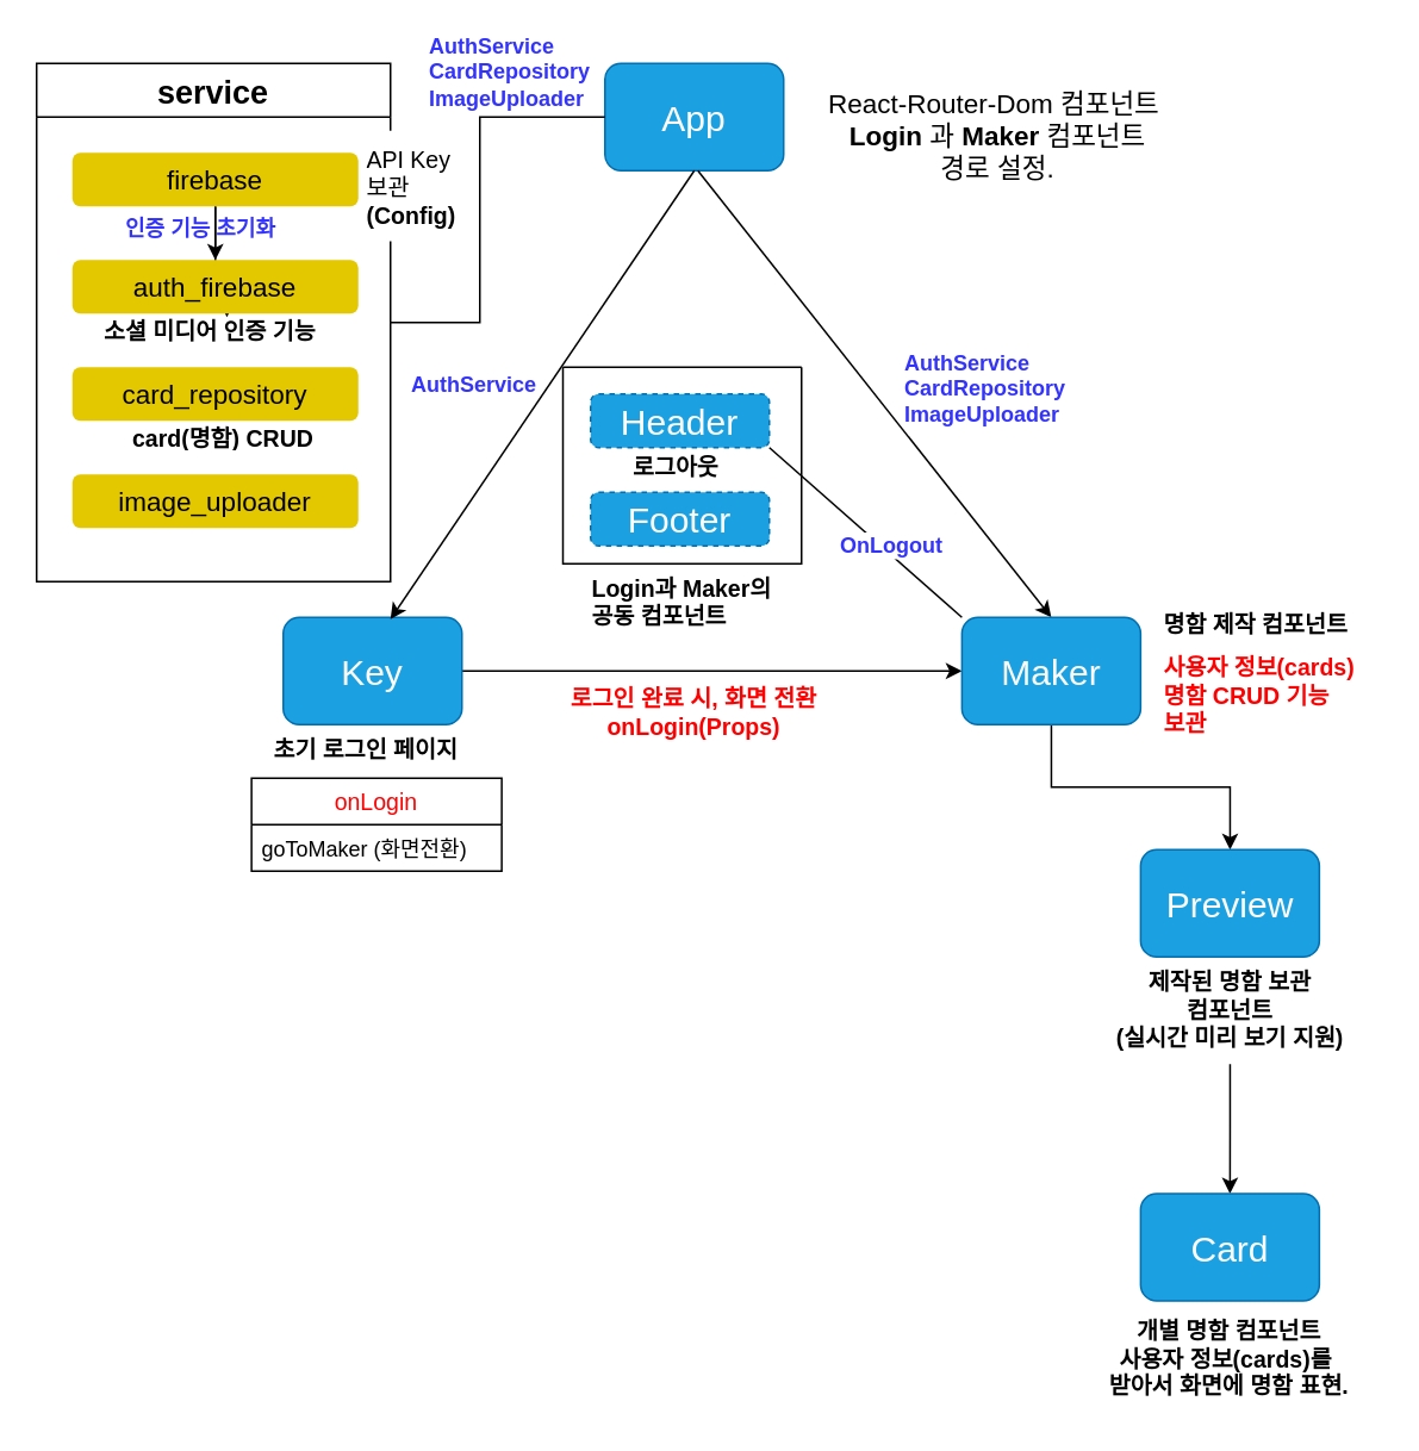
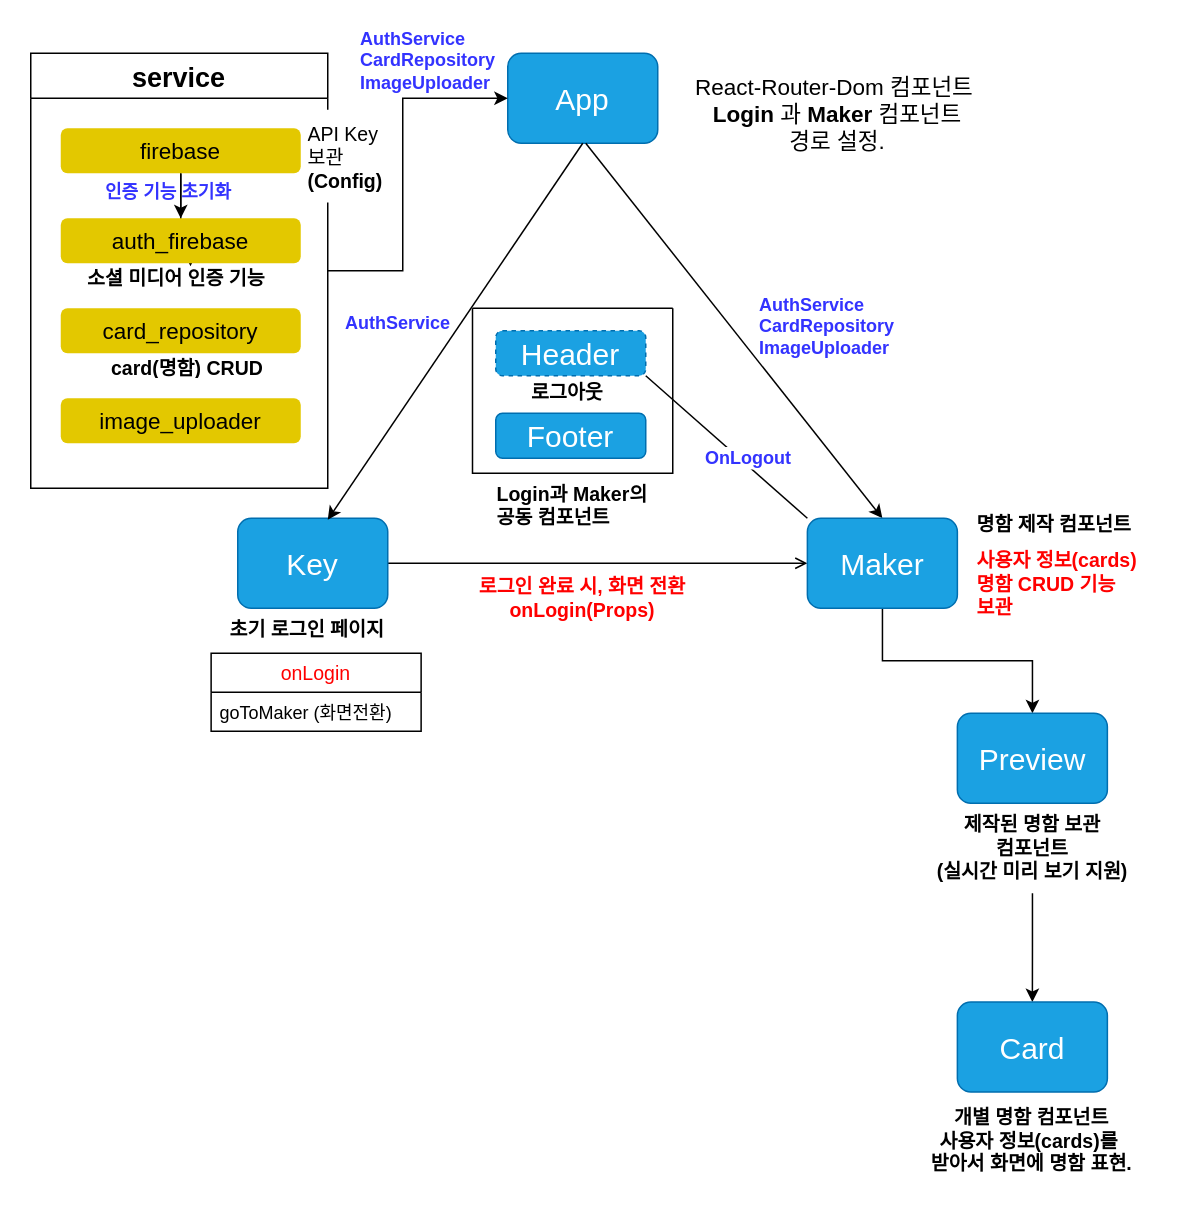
  <mxCell id="0" />
  <mxCell id="1" parent="0" />
  <mxCell id="2" value="&lt;font style=&quot;font-size: 20px&quot;&gt;App&lt;/font&gt;" style="rounded=1;whiteSpace=wrap;html=1;fillColor=#1ba1e2;strokeColor=#006EAF;fontColor=#ffffff;" parent="1" vertex="1"><mxGeometry x="338" y="35" width="100" height="60" as="geometry" /></mxCell>
  <mxCell id="3" value="&lt;font style=&quot;font-size: 15px&quot;&gt;&lt;font style=&quot;font-size: 15px&quot;&gt;&lt;br&gt;React&lt;/font&gt;-&lt;font style=&quot;font-size: 15px&quot;&gt;Router-Dom 컴포넌트&amp;nbsp;&lt;br&gt;&lt;b&gt;Login&lt;/b&gt; 과 &lt;b&gt;Maker&lt;/b&gt;&amp;nbsp;컴포넌트 &lt;br&gt;경로 설정.&lt;br&gt;&lt;br&gt;&lt;/font&gt;&lt;/font&gt;" style="text;html=1;strokeColor=none;fillColor=none;align=center;verticalAlign=middle;whiteSpace=wrap;rounded=0;labelBackgroundColor=#FFFFFF;labelBorderColor=none;spacing=0;fontColor=#000000;spacingLeft=0;" parent="1" vertex="1"><mxGeometry x="458" y="35" width="200" height="80" as="geometry" /></mxCell>
- <mxCell id="4" value="" style="edgeStyle=orthogonalEdgeStyle;rounded=0;orthogonalLoop=1;jettySize=auto;html=1;fontSize=13;fontColor=#3333FF;entryX=0;entryY=0.5;entryDx=0;entryDy=0;endArrow=none;" edge="1" parent="1" source="5" target="2"><mxGeometry relative="1" as="geometry"><mxPoint x="328" y="65" as="targetPoint" /><Array as="points"><mxPoint x="268" y="180" /><mxPoint x="268" y="65" /></Array></mxGeometry></mxCell>
+ <mxCell id="4" value="" style="edgeStyle=orthogonalEdgeStyle;rounded=0;orthogonalLoop=1;jettySize=auto;html=1;fontSize=13;fontColor=#3333FF;entryX=0;entryY=0.5;entryDx=0;entryDy=0;" edge="1" parent="1" source="5" target="2"><mxGeometry relative="1" as="geometry"><mxPoint x="328" y="65" as="targetPoint" /><Array as="points"><mxPoint x="268" y="180" /><mxPoint x="268" y="65" /></Array></mxGeometry></mxCell>
  <mxCell id="5" value="service" style="swimlane;fontSize=18;startSize=30;" vertex="1" parent="1"><mxGeometry x="20" y="35" width="198" height="290" as="geometry"><mxRectangle x="42" y="40" width="90" height="30" as="alternateBounds" /></mxGeometry></mxCell>
  <mxCell id="6" value="" style="edgeStyle=orthogonalEdgeStyle;rounded=0;orthogonalLoop=1;jettySize=auto;html=1;fontSize=18;fontColor=#FFFFFF;entryX=0.5;entryY=0;entryDx=0;entryDy=0;" edge="1" parent="5" source="8" target="9"><mxGeometry relative="1" as="geometry"><mxPoint x="100" y="100" as="targetPoint" /></mxGeometry></mxCell>
  <mxCell id="7" value="" style="edgeStyle=orthogonalEdgeStyle;rounded=0;orthogonalLoop=1;jettySize=auto;html=1;fontSize=13;fontColor=#3333FF;" edge="1" parent="5" source="8" target="13"><mxGeometry relative="1" as="geometry" /></mxCell>
  <mxCell id="8" value="&lt;span style=&quot;font-size: 15px&quot;&gt;firebase&lt;/span&gt;" style="rounded=1;whiteSpace=wrap;html=1;fillColor=#e3c800;strokeColor=none;fontColor=#000000;" vertex="1" parent="5"><mxGeometry x="20" y="50" width="160" height="30" as="geometry" /></mxCell>
  <mxCell id="9" value="&lt;span style=&quot;font-size: 15px&quot;&gt;auth_firebase&lt;/span&gt;" style="rounded=1;whiteSpace=wrap;html=1;fillColor=#e3c800;strokeColor=none;fontColor=#000000;" vertex="1" parent="5"><mxGeometry x="20" y="110" width="160" height="30" as="geometry" /></mxCell>
  <mxCell id="10" value="&lt;span style=&quot;font-size: 15px&quot;&gt;card_repository&lt;/span&gt;" style="rounded=1;whiteSpace=wrap;html=1;fillColor=#e3c800;strokeColor=none;fontColor=#000000;" vertex="1" parent="5"><mxGeometry x="20" y="170" width="160" height="30" as="geometry" /></mxCell>
  <mxCell id="11" value="&lt;span style=&quot;font-size: 15px&quot;&gt;image_uploader&lt;/span&gt;" style="rounded=1;whiteSpace=wrap;html=1;fillColor=#e3c800;strokeColor=none;fontColor=#000000;" vertex="1" parent="5"><mxGeometry x="20" y="230" width="160" height="30" as="geometry" /></mxCell>
  <mxCell id="12" value="&lt;font style=&quot;font-size: 12px;&quot;&gt;인증 기능 초기화&lt;/font&gt;" style="text;html=1;strokeColor=none;fillColor=none;align=center;verticalAlign=middle;whiteSpace=wrap;rounded=0;labelBackgroundColor=none;fontSize=12;fontColor=#3333FF;fontStyle=1" vertex="1" parent="5"><mxGeometry x="42" y="83" width="100" height="20" as="geometry" /></mxCell>
  <mxCell id="13" value="&lt;h1 style=&quot;font-size: 13px&quot;&gt;&lt;font color=&quot;#000000&quot; style=&quot;font-size: 13px&quot;&gt;&lt;span style=&quot;font-size: 13px;&quot;&gt;소셜 미디어 인증 기능&amp;nbsp;&lt;/span&gt;&lt;/font&gt;&lt;/h1&gt;" style="text;html=1;strokeColor=none;fillColor=none;spacing=5;spacingTop=-18;whiteSpace=wrap;overflow=hidden;rounded=0;fontSize=13;fontColor=#FFFFFF;labelBackgroundColor=none;fontStyle=1" vertex="1" parent="5"><mxGeometry x="33" y="142" width="147" height="15" as="geometry" /></mxCell>
  <mxCell id="14" value="&lt;h1 style=&quot;font-size: 13px&quot;&gt;&lt;font color=&quot;#000000&quot;&gt;&lt;span style=&quot;&quot;&gt;card(명함) CRUD&lt;/span&gt;&lt;/font&gt;&lt;/h1&gt;" style="text;html=1;strokeColor=none;fillColor=none;spacing=5;spacingTop=-18;whiteSpace=wrap;overflow=hidden;rounded=0;fontSize=13;fontColor=#FFFFFF;labelBackgroundColor=none;fontStyle=1" vertex="1" parent="5"><mxGeometry x="49" y="202" width="113" height="15" as="geometry" /></mxCell>
  <mxCell id="15" value="&lt;h1 style=&quot;font-size: 13px&quot;&gt;&lt;font color=&quot;#000000&quot; style=&quot;font-size: 13px&quot;&gt;&lt;span style=&quot;font-weight: 400&quot;&gt;API Key 보관&lt;/span&gt;(Config)&lt;/font&gt;&lt;/h1&gt;" style="text;html=1;strokeColor=none;fillColor=none;spacing=5;spacingTop=-18;whiteSpace=wrap;overflow=hidden;rounded=0;fontSize=15;fontColor=#FFFFFF;labelBackgroundColor=#FFFFFF;" vertex="1" parent="5"><mxGeometry x="180" y="46" width="60" height="54" as="geometry" /></mxCell>
  <mxCell id="16" value="AuthService&lt;br&gt;CardRepository&lt;br&gt;ImageUploader" style="text;html=1;strokeColor=none;fillColor=none;align=left;verticalAlign=middle;whiteSpace=wrap;rounded=0;labelBackgroundColor=none;fontSize=12;fontColor=#3333FF;fontStyle=1" vertex="1" parent="1"><mxGeometry x="238" y="20" width="100" height="40" as="geometry" /></mxCell>
- <mxCell id="17" value="" style="edgeStyle=orthogonalEdgeStyle;rounded=0;orthogonalLoop=1;jettySize=auto;html=1;fontSize=13;fontColor=#3333FF;entryX=0;entryY=0.5;entryDx=0;entryDy=0;" edge="1" parent="1" source="18" target="22"><mxGeometry relative="1" as="geometry"><mxPoint x="348" y="375" as="targetPoint" /></mxGeometry></mxCell>
+ <mxCell id="17" value="" style="edgeStyle=orthogonalEdgeStyle;rounded=0;orthogonalLoop=1;jettySize=auto;html=1;fontSize=13;fontColor=#3333FF;entryX=0;entryY=0.5;entryDx=0;entryDy=0;endArrow=open;" edge="1" parent="1" source="18" target="22"><mxGeometry relative="1" as="geometry"><mxPoint x="348" y="375" as="targetPoint" /></mxGeometry></mxCell>
  <mxCell id="18" value="&lt;font style=&quot;font-size: 20px&quot;&gt;Key&lt;/font&gt;" style="rounded=1;whiteSpace=wrap;html=1;fillColor=#1ba1e2;strokeColor=#006EAF;fontColor=#ffffff;" vertex="1" parent="1"><mxGeometry x="158" y="345" width="100" height="60" as="geometry" /></mxCell>
  <mxCell id="19" value="" style="endArrow=classic;html=1;fontSize=13;fontColor=#3333FF;entryX=0.6;entryY=0.017;entryDx=0;entryDy=0;entryPerimeter=0;" edge="1" parent="1" target="18"><mxGeometry width="50" height="50" relative="1" as="geometry"><mxPoint x="388" y="95" as="sourcePoint" /><mxPoint x="278" y="285" as="targetPoint" /></mxGeometry></mxCell>
  <mxCell id="20" value="" style="endArrow=classic;html=1;fontSize=13;fontColor=#3333FF;entryX=0.5;entryY=0;entryDx=0;entryDy=0;" edge="1" parent="1" target="22"><mxGeometry width="50" height="50" relative="1" as="geometry"><mxPoint x="390" y="95" as="sourcePoint" /><mxPoint x="570" y="335" as="targetPoint" /></mxGeometry></mxCell>
  <mxCell id="21" value="" style="edgeStyle=orthogonalEdgeStyle;rounded=0;orthogonalLoop=1;jettySize=auto;html=1;fontSize=13;fontColor=#FF0000;" edge="1" parent="1" source="22" target="37"><mxGeometry relative="1" as="geometry" /></mxCell>
  <mxCell id="22" value="&lt;font style=&quot;font-size: 20px&quot;&gt;Maker&lt;/font&gt;" style="rounded=1;whiteSpace=wrap;html=1;fillColor=#1ba1e2;strokeColor=#006EAF;fontColor=#ffffff;" vertex="1" parent="1"><mxGeometry x="537.75" y="345" width="100" height="60" as="geometry" /></mxCell>
  <mxCell id="23" value="AuthService&lt;br&gt;" style="text;html=1;strokeColor=none;fillColor=none;align=left;verticalAlign=middle;whiteSpace=wrap;rounded=0;labelBackgroundColor=none;fontSize=12;fontColor=#3333FF;fontStyle=1" vertex="1" parent="1"><mxGeometry x="228" y="205" width="76" height="20" as="geometry" /></mxCell>
  <mxCell id="24" value="AuthService&lt;br&gt;CardRepository&lt;br&gt;ImageUploader" style="text;html=1;strokeColor=none;fillColor=none;align=left;verticalAlign=middle;whiteSpace=wrap;rounded=0;labelBackgroundColor=none;fontSize=12;fontColor=#3333FF;fontStyle=1" vertex="1" parent="1"><mxGeometry x="504" y="197" width="100" height="40" as="geometry" /></mxCell>
  <mxCell id="25" value="&lt;h1 style=&quot;font-size: 13px&quot;&gt;&lt;font color=&quot;#000000&quot;&gt;&lt;span&gt;초기 로그인 페이지&lt;/span&gt;&lt;/font&gt;&lt;/h1&gt;" style="text;html=1;strokeColor=none;fillColor=none;spacing=5;spacingTop=-18;whiteSpace=wrap;overflow=hidden;rounded=0;fontSize=13;fontColor=#FFFFFF;labelBackgroundColor=none;fontStyle=1" vertex="1" parent="1"><mxGeometry x="147.5" y="411" width="125.5" height="15" as="geometry" /></mxCell>
  <mxCell id="26" value="&lt;h1 style=&quot;font-size: 13px&quot;&gt;&lt;font color=&quot;#000000&quot;&gt;명함 제작 컴포넌트&lt;/font&gt;&lt;/h1&gt;&lt;div&gt;&lt;font color=&quot;#ff0000&quot;&gt;사용자 정보(cards)&lt;/font&gt;&lt;/div&gt;&lt;div&gt;&lt;font color=&quot;#ff0000&quot;&gt;명함 CRUD 기능&lt;/font&gt;&lt;/div&gt;&lt;div&gt;&lt;font color=&quot;#ff0000&quot;&gt;보관&lt;/font&gt;&lt;/div&gt;" style="text;html=1;strokeColor=none;fillColor=none;spacing=5;spacingTop=-18;whiteSpace=wrap;overflow=hidden;rounded=0;fontSize=13;fontColor=#FFFFFF;labelBackgroundColor=none;fontStyle=1" vertex="1" parent="1"><mxGeometry x="646" y="341" width="125.75" height="74" as="geometry" /></mxCell>
  <mxCell id="27" value="로그인 완료 시, 화면 전환&lt;br&gt;onLogin(Props)" style="text;html=1;strokeColor=none;fillColor=none;align=center;verticalAlign=middle;whiteSpace=wrap;rounded=0;labelBackgroundColor=none;fontSize=13;fontColor=#FF0000;fontStyle=1" vertex="1" parent="1"><mxGeometry x="308" y="381" width="160" height="34" as="geometry" /></mxCell>
  <mxCell id="28" value="onLogin" style="swimlane;fontStyle=0;childLayout=stackLayout;horizontal=1;startSize=26;fillColor=none;horizontalStack=0;resizeParent=1;resizeParentMax=0;resizeLast=0;collapsible=1;marginBottom=0;labelBackgroundColor=none;fontSize=13;fontColor=#FF0000;strokeColor=default;" vertex="1" parent="1"><mxGeometry x="140.25" y="435" width="140" height="52" as="geometry" /></mxCell>
  <mxCell id="29" value="goToMaker (화면전환)" style="text;strokeColor=none;fillColor=none;align=left;verticalAlign=top;spacingLeft=4;spacingRight=4;overflow=hidden;rotatable=0;points=[[0,0.5],[1,0.5]];portConstraint=eastwest;" vertex="1" parent="28"><mxGeometry y="26" width="140" height="26" as="geometry" /></mxCell>
  <mxCell id="30" value="&lt;span style=&quot;font-size: 20px&quot;&gt;Header&lt;/span&gt;" style="rounded=1;whiteSpace=wrap;html=1;fillColor=#1ba1e2;strokeColor=#006EAF;fontColor=#ffffff;dashed=1;" vertex="1" parent="1"><mxGeometry x="330" y="220" width="100" height="30" as="geometry" /></mxCell>
- <mxCell id="31" value="&lt;span style=&quot;font-size: 20px&quot;&gt;Footer&lt;/span&gt;" style="rounded=1;whiteSpace=wrap;html=1;fillColor=#1ba1e2;strokeColor=#006EAF;fontColor=#ffffff;dashed=1;" vertex="1" parent="1"><mxGeometry x="330" y="275" width="100" height="30" as="geometry" /></mxCell>
+ <mxCell id="31" value="&lt;span style=&quot;font-size: 20px&quot;&gt;Footer&lt;/span&gt;" style="rounded=1;whiteSpace=wrap;html=1;fillColor=#1ba1e2;strokeColor=#006EAF;fontColor=#ffffff;" vertex="1" parent="1"><mxGeometry x="330" y="275" width="100" height="30" as="geometry" /></mxCell>
  <mxCell id="32" value="" style="endArrow=none;html=1;fontSize=13;fontColor=#FF0000;entryX=1;entryY=1;entryDx=0;entryDy=0;exitX=0;exitY=0;exitDx=0;exitDy=0;" edge="1" parent="1" source="22" target="30"><mxGeometry width="50" height="50" relative="1" as="geometry"><mxPoint x="511" y="345" as="sourcePoint" /><mxPoint x="561" y="295" as="targetPoint" /></mxGeometry></mxCell>
  <mxCell id="33" value="" style="swimlane;startSize=0;labelBackgroundColor=none;fontSize=13;fontColor=#FF0000;strokeColor=default;" vertex="1" parent="1"><mxGeometry x="314.5" y="205" width="133.5" height="110" as="geometry" /></mxCell>
  <mxCell id="34" value="&lt;h1 style=&quot;font-size: 13px&quot;&gt;&lt;font color=&quot;#000000&quot; style=&quot;font-size: 13px&quot;&gt;&lt;span style=&quot;font-size: 13px&quot;&gt;로그아웃&lt;/span&gt;&lt;/font&gt;&lt;/h1&gt;" style="text;html=1;strokeColor=none;fillColor=none;spacing=5;spacingTop=-18;whiteSpace=wrap;overflow=hidden;rounded=0;fontSize=13;fontColor=#FFFFFF;labelBackgroundColor=none;fontStyle=1" vertex="1" parent="33"><mxGeometry x="34" y="47.5" width="69" height="15" as="geometry" /></mxCell>
  <mxCell id="35" value="OnLogout" style="text;html=1;strokeColor=none;fillColor=none;align=left;verticalAlign=middle;whiteSpace=wrap;rounded=0;labelBackgroundColor=#FFFFFF;fontSize=12;fontColor=#3333FF;fontStyle=1" vertex="1" parent="1"><mxGeometry x="468" y="295" width="60" height="20" as="geometry" /></mxCell>
  <mxCell id="36" value="&lt;h1 style=&quot;font-size: 13px&quot;&gt;&lt;font color=&quot;#000000&quot;&gt;&lt;span&gt;Login과 Maker의 공동 컴포넌트&lt;/span&gt;&lt;/font&gt;&lt;/h1&gt;" style="text;html=1;strokeColor=none;fillColor=none;spacing=5;spacingTop=-18;whiteSpace=wrap;overflow=hidden;rounded=0;fontSize=13;fontColor=#FFFFFF;labelBackgroundColor=none;fontStyle=1" vertex="1" parent="1"><mxGeometry x="326" y="321" width="114" height="30" as="geometry" /></mxCell>
  <mxCell id="37" value="&lt;span style=&quot;font-size: 20px&quot;&gt;Preview&lt;/span&gt;" style="rounded=1;whiteSpace=wrap;html=1;fillColor=#1ba1e2;strokeColor=#006EAF;fontColor=#ffffff;" vertex="1" parent="1"><mxGeometry x="637.75" y="475" width="100" height="60" as="geometry" /></mxCell>
  <mxCell id="38" value="" style="edgeStyle=orthogonalEdgeStyle;rounded=0;orthogonalLoop=1;jettySize=auto;html=1;fontSize=13;fontColor=#FF0000;" edge="1" parent="1" source="39"><mxGeometry relative="1" as="geometry"><mxPoint x="687.75" y="667.5" as="targetPoint" /></mxGeometry></mxCell>
  <mxCell id="39" value="&lt;font color=&quot;#000000&quot;&gt;제작된 명함 보관 &lt;br&gt;컴포넌트 &lt;br&gt;(실시간 미리 보기 지원)&lt;/font&gt;" style="text;html=1;strokeColor=none;fillColor=none;spacing=5;spacingTop=-18;whiteSpace=wrap;overflow=hidden;rounded=0;fontSize=13;fontColor=#FFFFFF;labelBackgroundColor=none;fontStyle=1;align=center;" vertex="1" parent="1"><mxGeometry x="612.75" y="550" width="150" height="45" as="geometry" /></mxCell>
  <mxCell id="40" value="&lt;span style=&quot;font-size: 20px&quot;&gt;Card&lt;/span&gt;" style="rounded=1;whiteSpace=wrap;html=1;fillColor=#1ba1e2;strokeColor=#006EAF;fontColor=#ffffff;" vertex="1" parent="1"><mxGeometry x="637.75" y="667.5" width="100" height="60" as="geometry" /></mxCell>
  <mxCell id="41" value="&lt;font color=&quot;#000000&quot;&gt;개별 명함 컴포넌트&lt;br&gt;사용자 정보(cards)를&amp;nbsp;&lt;br&gt;받아서 화면에 명함 표현.&lt;br&gt;&lt;/font&gt;" style="text;html=1;strokeColor=none;fillColor=none;spacing=5;spacingTop=-18;whiteSpace=wrap;overflow=hidden;rounded=0;fontSize=13;fontColor=#FFFFFF;labelBackgroundColor=none;fontStyle=1;align=center;" vertex="1" parent="1"><mxGeometry x="610" y="745" width="154.75" height="45" as="geometry" /></mxCell>
